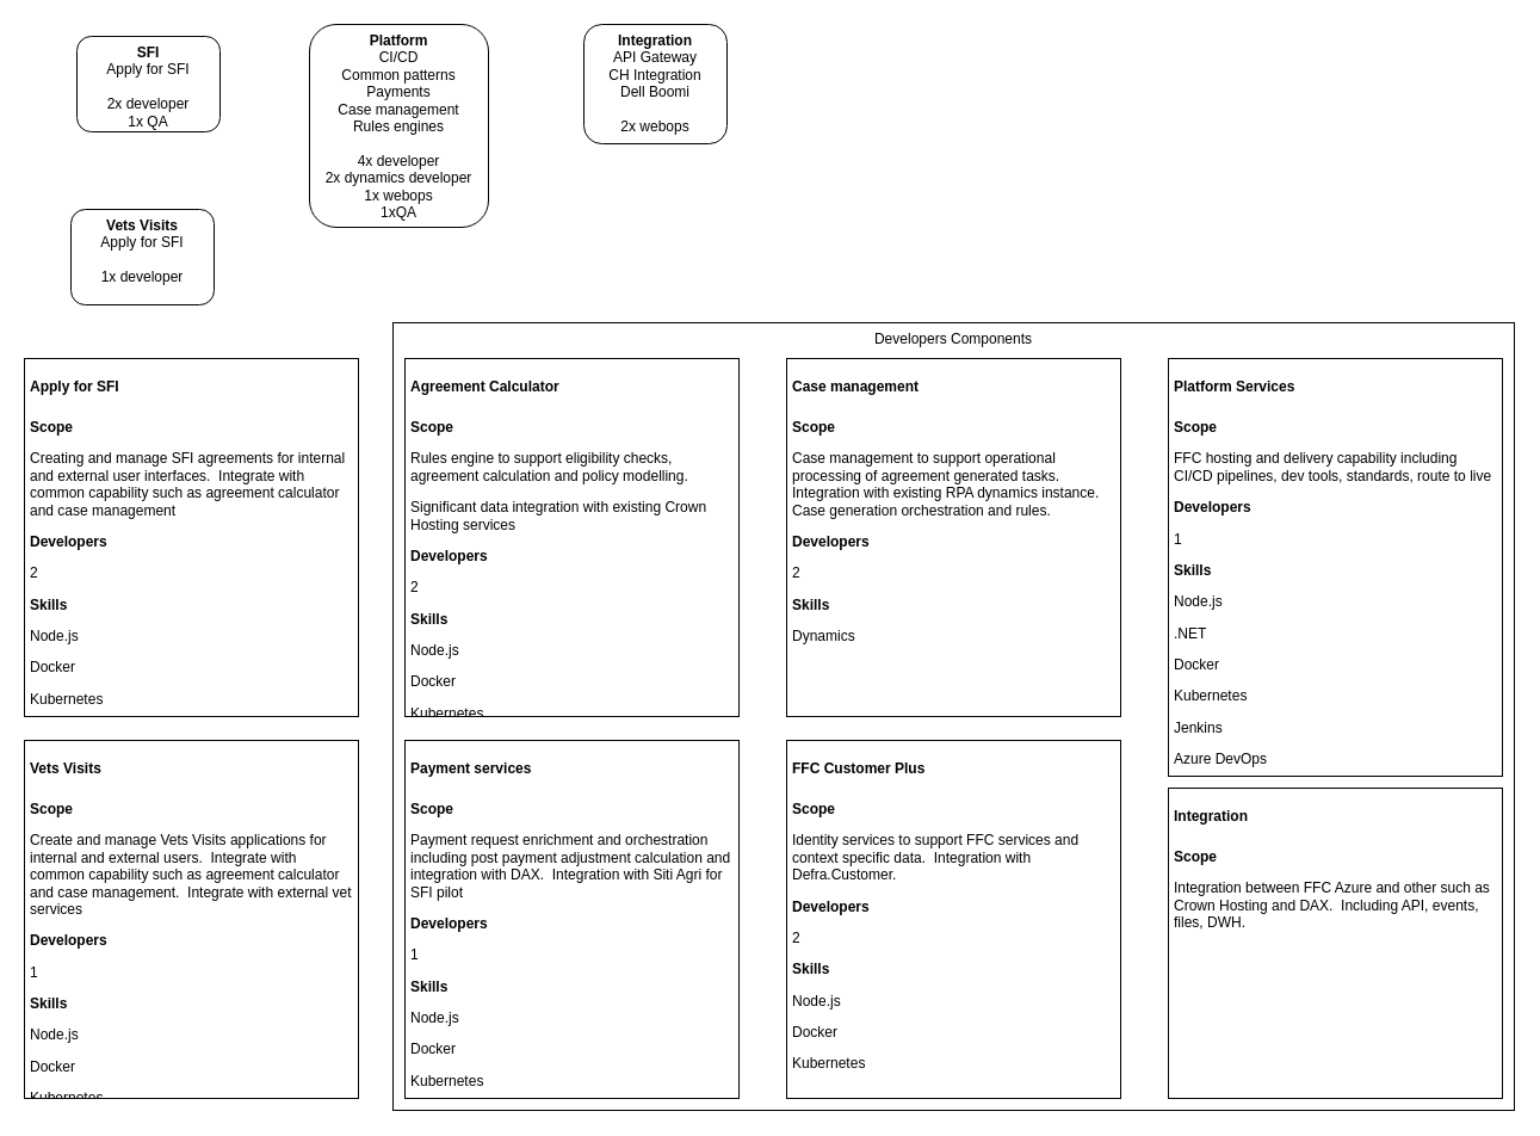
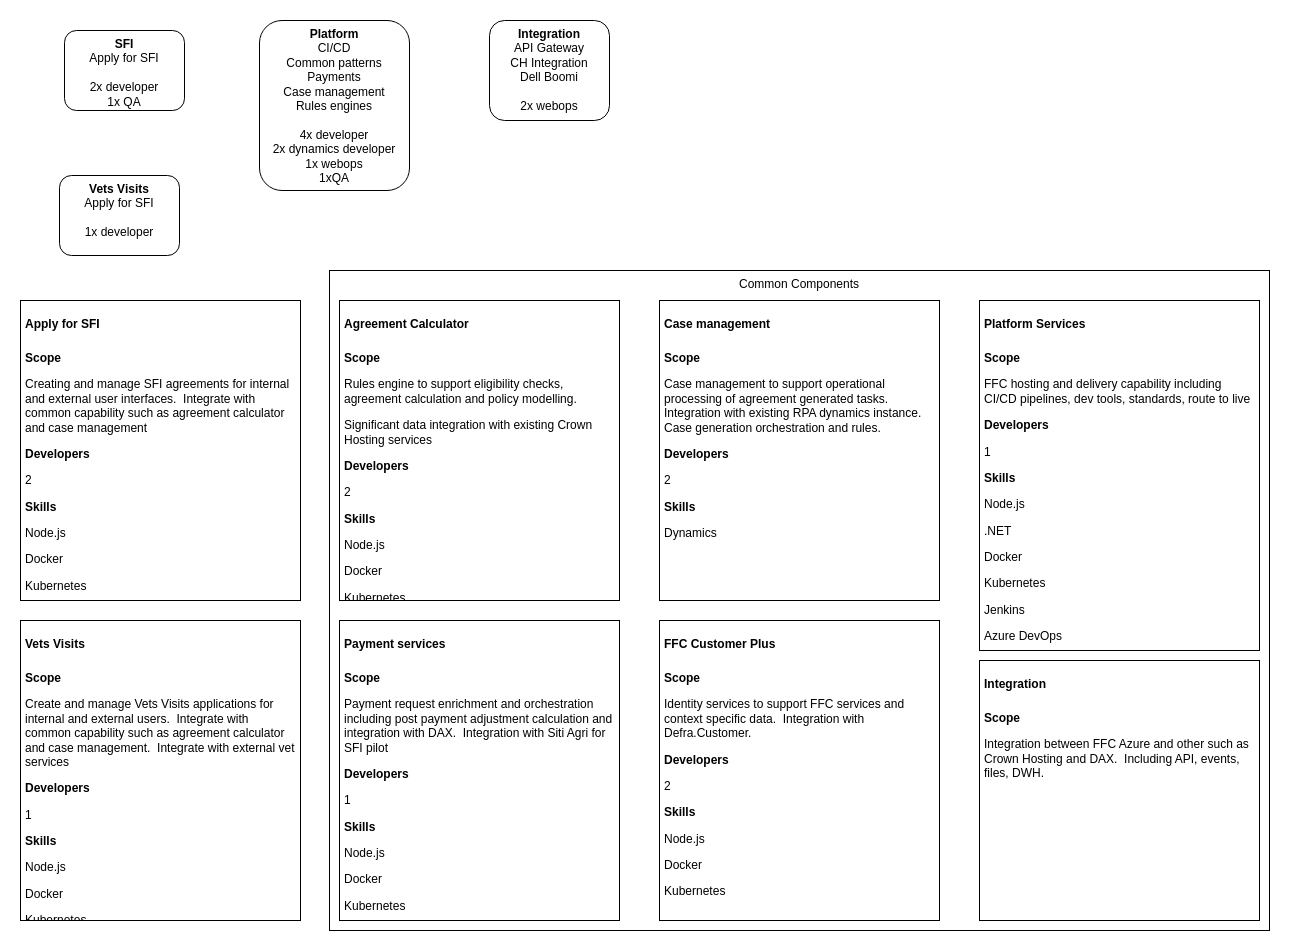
  <mxCell id="0" />
  <mxCell id="1" parent="0" />
- <mxCell id="2" value="Developers Components" style="rounded=0;whiteSpace=wrap;html=1;fontSize=12;strokeColor=default;verticalAlign=top;" vertex="1" parent="1"><mxGeometry x="329" y="270" width="940" height="660" as="geometry" /></mxCell>
+ <mxCell id="2" value="Common Components" style="rounded=0;whiteSpace=wrap;html=1;fontSize=12;strokeColor=default;verticalAlign=top;" vertex="1" parent="1"><mxGeometry x="329" y="270" width="940" height="660" as="geometry" /></mxCell>
  <mxCell id="3" value="&lt;b&gt;SFI&lt;/b&gt;&lt;br&gt;Apply for SFI&lt;br&gt;&lt;br&gt;2x developer&lt;br&gt;1x QA" style="rounded=1;whiteSpace=wrap;html=1;verticalAlign=top;" parent="1" vertex="1"><mxGeometry x="64" y="30" width="120" height="80" as="geometry" /></mxCell>
  <mxCell id="4" value="&lt;b&gt;Platform&lt;/b&gt;&lt;br&gt;CI/CD&lt;br&gt;Common patterns&lt;br&gt;Payments&lt;br&gt;Case management&lt;br&gt;Rules engines&lt;br&gt;&lt;br&gt;4x developer&lt;br&gt;2x dynamics developer&lt;br&gt;1x webops&lt;br&gt;1xQA" style="rounded=1;whiteSpace=wrap;html=1;verticalAlign=top;" parent="1" vertex="1"><mxGeometry x="259" y="20" width="150" height="170" as="geometry" /></mxCell>
  <mxCell id="5" value="&lt;b&gt;Integration&lt;/b&gt;&lt;br&gt;API Gateway&lt;br&gt;CH Integration&lt;br&gt;Dell Boomi&lt;br&gt;&lt;br&gt;2x webops" style="rounded=1;whiteSpace=wrap;html=1;verticalAlign=top;" parent="1" vertex="1"><mxGeometry x="489" y="20" width="120" height="100" as="geometry" /></mxCell>
  <mxCell id="6" value="&lt;b&gt;Vets Visits&lt;/b&gt;&lt;br&gt;Apply for SFI&lt;br&gt;&lt;br&gt;1x developer" style="rounded=1;whiteSpace=wrap;html=1;verticalAlign=top;" parent="1" vertex="1"><mxGeometry x="59" y="175" width="120" height="80" as="geometry" /></mxCell>
  <mxCell id="7" value="&lt;h1&gt;&lt;font style=&quot;font-size: 12px&quot;&gt;Apply for SFI&lt;/font&gt;&lt;/h1&gt;&lt;p&gt;&lt;b&gt;Scope&lt;/b&gt;&lt;/p&gt;&lt;p&gt;Creating and manage SFI agreements for internal and external user interfaces.&amp;nbsp; Integrate with common capability such as agreement calculator and case management&lt;/p&gt;&lt;p&gt;&lt;b&gt;Developers&lt;/b&gt;&lt;/p&gt;&lt;p&gt;2&lt;/p&gt;&lt;p&gt;&lt;b&gt;Skills&lt;/b&gt;&lt;/p&gt;&lt;p&gt;Node.js&lt;/p&gt;&lt;p&gt;Docker&lt;/p&gt;&lt;p&gt;Kubernetes&lt;/p&gt;" style="text;html=1;strokeColor=default;fillColor=none;spacing=5;spacingTop=-20;whiteSpace=wrap;overflow=hidden;rounded=0;" vertex="1" parent="1"><mxGeometry x="20" y="300" width="280" height="300" as="geometry" /></mxCell>
  <mxCell id="8" value="&lt;h1&gt;&lt;font style=&quot;font-size: 12px&quot;&gt;Agreement Calculator&lt;/font&gt;&lt;/h1&gt;&lt;p&gt;&lt;b&gt;Scope&lt;/b&gt;&lt;/p&gt;&lt;p&gt;Rules engine to support eligibility checks, agreement calculation and policy modelling.&lt;/p&gt;&lt;p&gt;Significant data integration with existing Crown Hosting services&lt;/p&gt;&lt;p&gt;&lt;b&gt;Developers&lt;/b&gt;&lt;/p&gt;&lt;p&gt;2&lt;/p&gt;&lt;p&gt;&lt;b&gt;Skills&lt;/b&gt;&lt;/p&gt;&lt;p&gt;Node.js&lt;/p&gt;&lt;p&gt;Docker&lt;/p&gt;&lt;p&gt;Kubernetes&lt;/p&gt;" style="text;html=1;strokeColor=default;fillColor=none;spacing=5;spacingTop=-20;whiteSpace=wrap;overflow=hidden;rounded=0;" vertex="1" parent="1"><mxGeometry x="339" y="300" width="280" height="300" as="geometry" /></mxCell>
  <mxCell id="9" value="&lt;h1&gt;&lt;font style=&quot;font-size: 12px&quot;&gt;Vets Visits&lt;/font&gt;&lt;/h1&gt;&lt;p&gt;&lt;b&gt;Scope&lt;/b&gt;&lt;/p&gt;&lt;p&gt;Create and manage Vets Visits applications for internal and external users.&amp;nbsp; Integrate with common capability such as agreement calculator and case management.&amp;nbsp; Integrate with external vet services&lt;/p&gt;&lt;p&gt;&lt;b&gt;Developers&lt;/b&gt;&lt;/p&gt;&lt;p&gt;1&lt;/p&gt;&lt;p&gt;&lt;b&gt;Skills&lt;/b&gt;&lt;/p&gt;&lt;p&gt;Node.js&lt;/p&gt;&lt;p&gt;Docker&lt;/p&gt;&lt;p&gt;Kubernetes&lt;/p&gt;" style="text;html=1;strokeColor=default;fillColor=none;spacing=5;spacingTop=-20;whiteSpace=wrap;overflow=hidden;rounded=0;" vertex="1" parent="1"><mxGeometry x="20" y="620" width="280" height="300" as="geometry" /></mxCell>
  <mxCell id="10" value="&lt;h1&gt;&lt;span style=&quot;font-size: 12px&quot;&gt;Payment services&lt;/span&gt;&lt;/h1&gt;&lt;p&gt;&lt;b&gt;Scope&lt;/b&gt;&lt;/p&gt;&lt;p&gt;Payment request enrichment and orchestration including post payment adjustment calculation and integration with DAX.&amp;nbsp; Integration with Siti Agri for SFI pilot&lt;/p&gt;&lt;p&gt;&lt;b&gt;Developers&lt;/b&gt;&lt;/p&gt;&lt;p&gt;1&lt;/p&gt;&lt;p&gt;&lt;b&gt;Skills&lt;/b&gt;&lt;/p&gt;&lt;p&gt;Node.js&lt;/p&gt;&lt;p&gt;Docker&lt;/p&gt;&lt;p&gt;Kubernetes&lt;/p&gt;" style="text;html=1;strokeColor=default;fillColor=none;spacing=5;spacingTop=-20;whiteSpace=wrap;overflow=hidden;rounded=0;" vertex="1" parent="1"><mxGeometry x="339" y="620" width="280" height="300" as="geometry" /></mxCell>
  <mxCell id="11" value="&lt;h1&gt;&lt;span style=&quot;font-size: 12px&quot;&gt;Case management&lt;/span&gt;&lt;/h1&gt;&lt;p&gt;&lt;b&gt;Scope&lt;/b&gt;&lt;/p&gt;&lt;p&gt;Case management to support operational processing of agreement generated tasks.&amp;nbsp; Integration with existing RPA dynamics instance.&amp;nbsp; Case generation orchestration and rules.&lt;/p&gt;&lt;p&gt;&lt;b&gt;Developers&lt;/b&gt;&lt;/p&gt;&lt;p&gt;2&lt;/p&gt;&lt;p&gt;&lt;b&gt;Skills&lt;/b&gt;&lt;/p&gt;&lt;p&gt;Dynamics&lt;/p&gt;" style="text;html=1;strokeColor=default;fillColor=none;spacing=5;spacingTop=-20;whiteSpace=wrap;overflow=hidden;rounded=0;" vertex="1" parent="1"><mxGeometry x="659" y="300" width="280" height="300" as="geometry" /></mxCell>
  <mxCell id="12" value="&lt;h1&gt;&lt;span style=&quot;font-size: 12px&quot;&gt;FFC Customer Plus&lt;/span&gt;&lt;/h1&gt;&lt;p&gt;&lt;b&gt;Scope&lt;/b&gt;&lt;/p&gt;&lt;p&gt;&lt;span&gt;Identity services to support FFC services and context specific data.&amp;nbsp; Integration with Defra.Customer.&lt;/span&gt;&lt;/p&gt;&lt;p&gt;&lt;b&gt;Developers&lt;/b&gt;&lt;br&gt;&lt;/p&gt;&lt;p&gt;2&lt;/p&gt;&lt;p&gt;&lt;b&gt;Skills&lt;/b&gt;&lt;/p&gt;&lt;p&gt;Node.js&lt;/p&gt;&lt;p&gt;Docker&lt;/p&gt;&lt;p&gt;Kubernetes&lt;/p&gt;" style="text;html=1;strokeColor=default;fillColor=none;spacing=5;spacingTop=-20;whiteSpace=wrap;overflow=hidden;rounded=0;" vertex="1" parent="1"><mxGeometry x="659" y="620" width="280" height="300" as="geometry" /></mxCell>
  <mxCell id="13" value="&lt;h1&gt;&lt;span style=&quot;font-size: 12px&quot;&gt;Platform Services&lt;/span&gt;&lt;/h1&gt;&lt;p&gt;&lt;b&gt;Scope&lt;/b&gt;&lt;/p&gt;&lt;p&gt;FFC hosting and delivery capability including CI/CD pipelines, dev tools, standards, route to live&lt;/p&gt;&lt;p&gt;&lt;b&gt;Developers&lt;/b&gt;&lt;/p&gt;&lt;p&gt;1&lt;/p&gt;&lt;p&gt;&lt;b&gt;Skills&lt;/b&gt;&lt;/p&gt;&lt;p&gt;Node.js&lt;/p&gt;&lt;p&gt;.NET&lt;/p&gt;&lt;p&gt;Docker&lt;/p&gt;&lt;p&gt;Kubernetes&lt;/p&gt;&lt;p&gt;Jenkins&lt;/p&gt;&lt;p&gt;Azure DevOps&lt;/p&gt;" style="text;html=1;strokeColor=default;fillColor=none;spacing=5;spacingTop=-20;whiteSpace=wrap;overflow=hidden;rounded=0;" vertex="1" parent="1"><mxGeometry x="979" y="300" width="280" height="350" as="geometry" /></mxCell>
  <mxCell id="14" value="&lt;h1&gt;&lt;span style=&quot;font-size: 12px&quot;&gt;Integration&lt;/span&gt;&lt;/h1&gt;&lt;p&gt;&lt;b&gt;Scope&lt;/b&gt;&lt;/p&gt;&lt;p&gt;Integration between FFC Azure and other such as Crown Hosting and DAX.&amp;nbsp; Including API, events, files, DWH.&amp;nbsp;&lt;/p&gt;&lt;p&gt;&lt;b&gt;&lt;br&gt;&lt;/b&gt;&lt;/p&gt;" style="text;html=1;strokeColor=default;fillColor=none;spacing=5;spacingTop=-20;whiteSpace=wrap;overflow=hidden;rounded=0;" vertex="1" parent="1"><mxGeometry x="979" y="660" width="280" height="260" as="geometry" /></mxCell>
